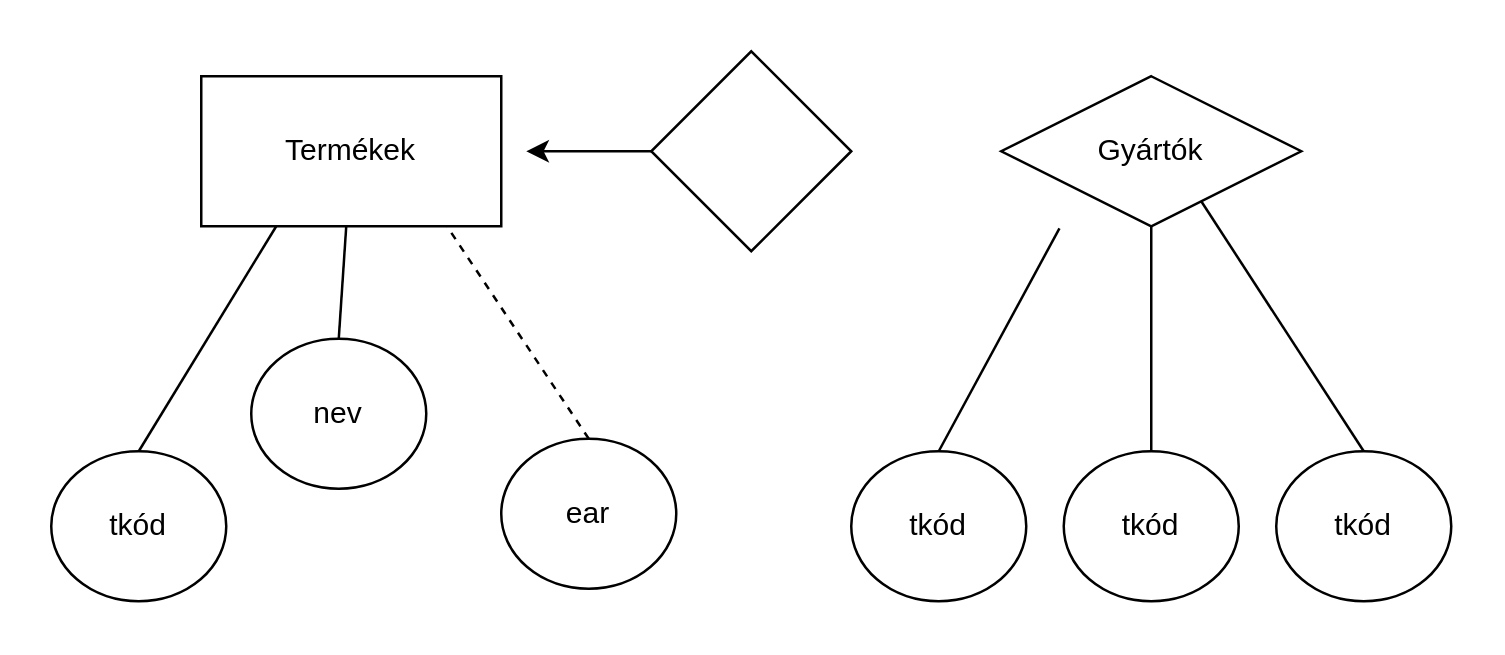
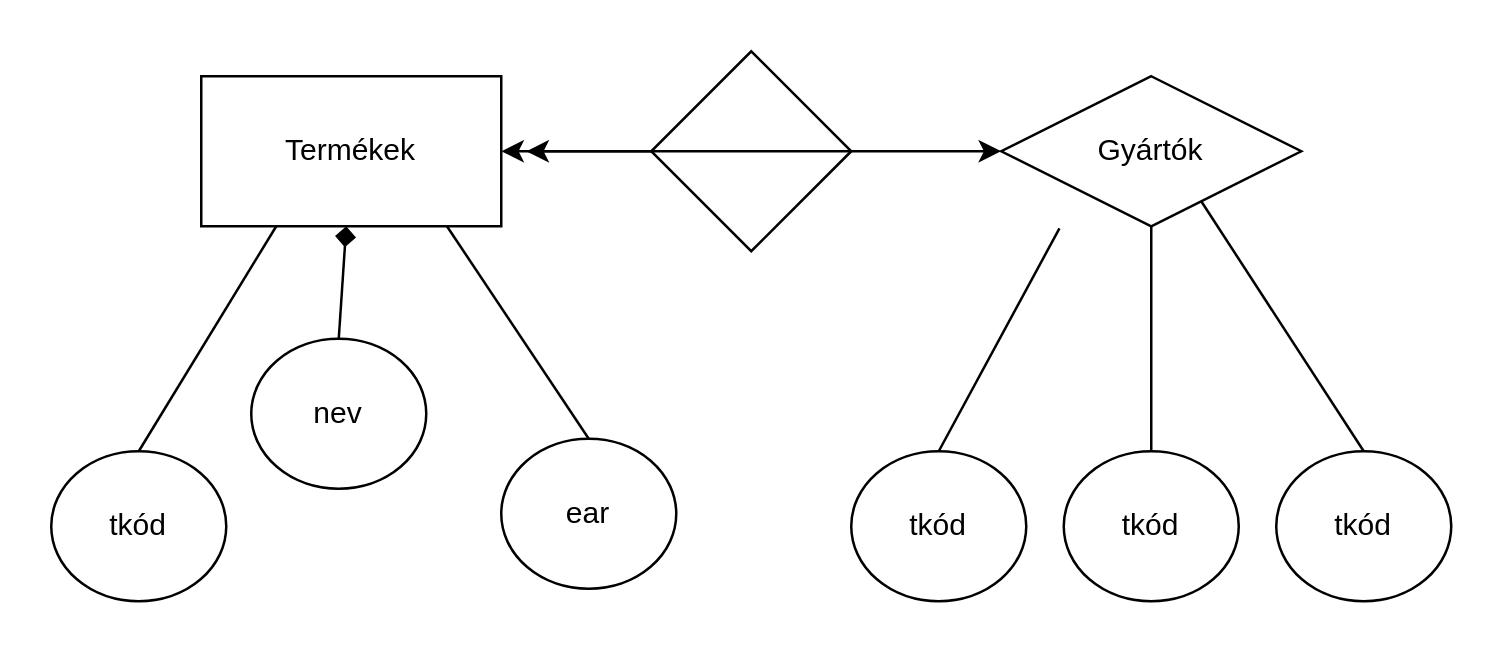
  <mxCell id="0" />
  <mxCell id="1" parent="0" />
  <mxCell id="2" value="Termékek" style="rounded=0;whiteSpace=wrap;html=1;" vertex="1" parent="1"><mxGeometry x="80" y="30" width="120" height="60" as="geometry" /></mxCell>
  <mxCell id="3" value="Gyártók" style="rhombus;whiteSpace=wrap;html=1;" vertex="1" parent="1"><mxGeometry x="400" y="30" width="120" height="60" as="geometry" /></mxCell>
  <mxCell id="4" value="" style="rhombus;whiteSpace=wrap;html=1;direction=south;" vertex="1" parent="1"><mxGeometry x="260" y="20" width="80" height="80" as="geometry" /></mxCell>
+ <mxCell id="5" value="" style="endArrow=classic;startArrow=classic;html=1;rounded=0;exitX=1;exitY=0.5;exitDx=0;exitDy=0;entryX=0;entryY=0.5;entryDx=0;entryDy=0;" edge="1" parent="1" source="2" target="3"><mxGeometry width="50" height="50" relative="1" as="geometry"><mxPoint x="260" y="80" as="sourcePoint" /><mxPoint x="310" y="30" as="targetPoint" /></mxGeometry></mxCell>
  <mxCell id="6" value="" style="endArrow=classic;html=1;rounded=0;" edge="1" parent="1"><mxGeometry width="50" height="50" relative="1" as="geometry"><mxPoint x="260" y="60" as="sourcePoint" /><mxPoint x="210" y="60" as="targetPoint" /></mxGeometry></mxCell>
  <mxCell id="7" value="tkód" style="ellipse;whiteSpace=wrap;html=1;" vertex="1" parent="1"><mxGeometry x="20" y="180" width="70" height="60" as="geometry" /></mxCell>
  <mxCell id="8" value="nev" style="ellipse;whiteSpace=wrap;html=1;" vertex="1" parent="1"><mxGeometry x="100" y="135" width="70" height="60" as="geometry" /></mxCell>
  <mxCell id="9" value="ear" style="ellipse;whiteSpace=wrap;html=1;" vertex="1" parent="1"><mxGeometry x="200" y="175" width="70" height="60" as="geometry" /></mxCell>
- <mxCell id="10" value="" style="endArrow=none;html=1;rounded=0;exitX=0.5;exitY=0;exitDx=0;exitDy=0;" edge="1" parent="1" source="8" target="2"><mxGeometry width="50" height="50" relative="1" as="geometry"><mxPoint x="140" y="180" as="sourcePoint" /><mxPoint x="190" y="130" as="targetPoint" /></mxGeometry></mxCell>
+ <mxCell id="10" value="" style="endArrow=diamond;html=1;rounded=0;exitX=0.5;exitY=0;exitDx=0;exitDy=0;" edge="1" parent="1" source="8" target="2"><mxGeometry width="50" height="50" relative="1" as="geometry"><mxPoint x="140" y="180" as="sourcePoint" /><mxPoint x="190" y="130" as="targetPoint" /></mxGeometry></mxCell>
  <mxCell id="11" value="" style="endArrow=none;html=1;rounded=0;entryX=0.25;entryY=1;entryDx=0;entryDy=0;exitX=0.5;exitY=0;exitDx=0;exitDy=0;" edge="1" parent="1" source="7" target="2"><mxGeometry width="50" height="50" relative="1" as="geometry"><mxPoint x="70" y="170" as="sourcePoint" /><mxPoint x="120" y="120" as="targetPoint" /></mxGeometry></mxCell>
- <mxCell id="12" value="" style="endArrow=none;html=1;rounded=0;exitX=0.5;exitY=0;exitDx=0;exitDy=0;entryX=0.819;entryY=1;entryDx=0;entryDy=0;entryPerimeter=0;dashed=1;" edge="1" parent="1" source="9" target="2"><mxGeometry width="50" height="50" relative="1" as="geometry"><mxPoint x="260" y="90" as="sourcePoint" /><mxPoint x="310" y="40" as="targetPoint" /></mxGeometry></mxCell>
+ <mxCell id="12" value="" style="endArrow=none;html=1;rounded=0;exitX=0.5;exitY=0;exitDx=0;exitDy=0;entryX=0.819;entryY=1;entryDx=0;entryDy=0;entryPerimeter=0;" edge="1" parent="1" source="9" target="2"><mxGeometry width="50" height="50" relative="1" as="geometry"><mxPoint x="260" y="90" as="sourcePoint" /><mxPoint x="310" y="40" as="targetPoint" /></mxGeometry></mxCell>
  <mxCell id="13" value="tkód" style="ellipse;whiteSpace=wrap;html=1;" vertex="1" parent="1"><mxGeometry x="340" y="180" width="70" height="60" as="geometry" /></mxCell>
  <mxCell id="14" value="tkód" style="ellipse;whiteSpace=wrap;html=1;" vertex="1" parent="1"><mxGeometry x="425" y="180" width="70" height="60" as="geometry" /></mxCell>
  <mxCell id="15" value="tkód" style="ellipse;whiteSpace=wrap;html=1;" vertex="1" parent="1"><mxGeometry x="510" y="180" width="70" height="60" as="geometry" /></mxCell>
  <mxCell id="16" value="" style="endArrow=none;html=1;rounded=0;entryX=0.194;entryY=1.014;entryDx=0;entryDy=0;entryPerimeter=0;" edge="1" parent="1" target="3"><mxGeometry width="50" height="50" relative="1" as="geometry"><mxPoint x="375" y="180" as="sourcePoint" /><mxPoint x="425" y="130" as="targetPoint" /></mxGeometry></mxCell>
  <mxCell id="17" value="" style="endArrow=none;html=1;rounded=0;entryX=0.5;entryY=1;entryDx=0;entryDy=0;" edge="1" parent="1" target="3"><mxGeometry width="50" height="50" relative="1" as="geometry"><mxPoint x="460" y="180" as="sourcePoint" /><mxPoint x="510" y="130" as="targetPoint" /></mxGeometry></mxCell>
  <mxCell id="18" value="" style="endArrow=none;html=1;rounded=0;entryX=0.75;entryY=1;entryDx=0;entryDy=0;exitX=0.5;exitY=0;exitDx=0;exitDy=0;" edge="1" parent="1" source="15" target="3"><mxGeometry width="50" height="50" relative="1" as="geometry"><mxPoint x="550" y="180" as="sourcePoint" /><mxPoint x="600" y="130" as="targetPoint" /></mxGeometry></mxCell>
